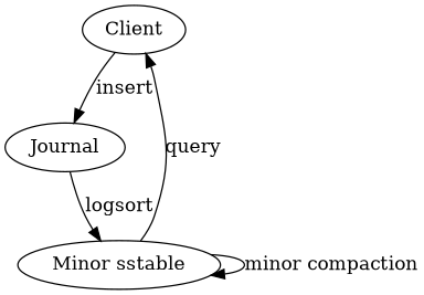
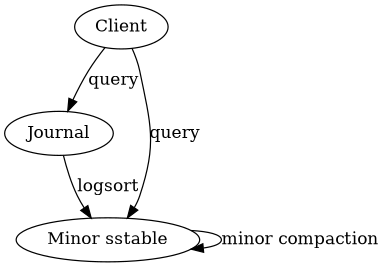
  digraph {
    n1 [label=Client]
    n2 [label=Journal]
    n3 [label="Minor sstable"]
-   n1 -> n2 [label=insert]
+   n1 -> n2 [label=query]
    n2 -> n3 [label=logsort]
-   n3 -> n1 [label=query]
+   n1 -> n3 [label=query]
    n3 -> n3 [label="minor compaction"]
  }
